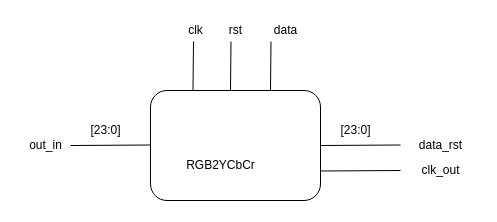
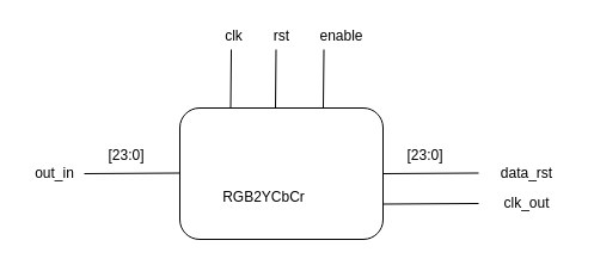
  <mxCell id="0" />
  <mxCell id="1" parent="0" />
  <mxCell id="2" value="" style="rounded=1;whiteSpace=wrap;html=1;" parent="1" vertex="1"><mxGeometry x="150" y="90" width="170" height="110" as="geometry" /></mxCell>
  <mxCell id="3" value="RGB2YCbCr" style="text;html=1;align=center;verticalAlign=middle;resizable=0;points=[];autosize=1;" parent="1" vertex="1"><mxGeometry x="180" y="155" width="80" height="20" as="geometry" /></mxCell>
  <mxCell id="4" value="" style="endArrow=none;html=1;" parent="1" edge="1"><mxGeometry width="50" height="50" relative="1" as="geometry"><mxPoint x="70" y="145" as="sourcePoint" /><mxPoint x="150" y="144.5" as="targetPoint" /></mxGeometry></mxCell>
  <mxCell id="5" value="" style="endArrow=none;html=1;" parent="1" edge="1"><mxGeometry width="50" height="50" relative="1" as="geometry"><mxPoint x="320" y="145" as="sourcePoint" /><mxPoint x="400" y="144.5" as="targetPoint" /></mxGeometry></mxCell>
  <mxCell id="6" value="" style="endArrow=none;html=1;entryX=0.25;entryY=0;entryDx=0;entryDy=0;" parent="1" target="2" edge="1"><mxGeometry width="50" height="50" relative="1" as="geometry"><mxPoint x="193" y="41" as="sourcePoint" /><mxPoint x="270" y="40" as="targetPoint" /></mxGeometry></mxCell>
  <mxCell id="7" value="" style="endArrow=none;html=1;entryX=0.25;entryY=0;entryDx=0;entryDy=0;" parent="1" edge="1"><mxGeometry width="50" height="50" relative="1" as="geometry"><mxPoint x="230.5" y="41" as="sourcePoint" /><mxPoint x="230" y="90" as="targetPoint" /></mxGeometry></mxCell>
  <mxCell id="8" value="" style="endArrow=none;html=1;entryX=0.25;entryY=0;entryDx=0;entryDy=0;" parent="1" edge="1"><mxGeometry width="50" height="50" relative="1" as="geometry"><mxPoint x="270.5" y="41" as="sourcePoint" /><mxPoint x="270" y="90" as="targetPoint" /></mxGeometry></mxCell>
  <mxCell id="9" value="clk" style="text;html=1;align=center;verticalAlign=middle;resizable=0;points=[];autosize=1;" parent="1" vertex="1"><mxGeometry x="180" y="20" width="30" height="20" as="geometry" /></mxCell>
  <mxCell id="10" value="rst" style="text;html=1;align=center;verticalAlign=middle;resizable=0;points=[];autosize=1;" parent="1" vertex="1"><mxGeometry x="220" y="20" width="30" height="20" as="geometry" /></mxCell>
- <mxCell id="11" value="data" style="text;html=1;align=center;verticalAlign=middle;resizable=0;points=[];autosize=1;" parent="1" vertex="1"><mxGeometry x="260" y="20" width="50" height="20" as="geometry" /></mxCell>
+ <mxCell id="11" value="enable" style="text;html=1;align=center;verticalAlign=middle;resizable=0;points=[];autosize=1;" parent="1" vertex="1"><mxGeometry x="260" y="20" width="50" height="20" as="geometry" /></mxCell>
  <mxCell id="12" value="out_in" style="text;html=1;align=center;verticalAlign=middle;resizable=0;points=[];autosize=1;" parent="1" vertex="1"><mxGeometry x="20" y="135" width="50" height="20" as="geometry" /></mxCell>
  <mxCell id="13" value="data_rst" style="text;html=1;align=center;verticalAlign=middle;resizable=0;points=[];autosize=1;" parent="1" vertex="1"><mxGeometry x="410" y="135" width="60" height="20" as="geometry" /></mxCell>
  <mxCell id="14" value="[23:0]" style="text;html=1;align=center;verticalAlign=middle;resizable=0;points=[];autosize=1;" parent="1" vertex="1"><mxGeometry x="80" y="120" width="50" height="20" as="geometry" /></mxCell>
  <mxCell id="15" value="[23:0]" style="text;html=1;align=center;verticalAlign=middle;resizable=0;points=[];autosize=1;" parent="1" vertex="1"><mxGeometry x="330" y="120" width="50" height="20" as="geometry" /></mxCell>
  <mxCell id="16" value="" style="endArrow=none;html=1;" edge="1" parent="1"><mxGeometry width="50" height="50" relative="1" as="geometry"><mxPoint x="320" y="170.5" as="sourcePoint" /><mxPoint x="400" y="170" as="targetPoint" /></mxGeometry></mxCell>
  <mxCell id="17" value="clk_out" style="text;html=1;align=center;verticalAlign=middle;resizable=0;points=[];autosize=1;" vertex="1" parent="1"><mxGeometry x="405" y="160" width="70" height="20" as="geometry" /></mxCell>
